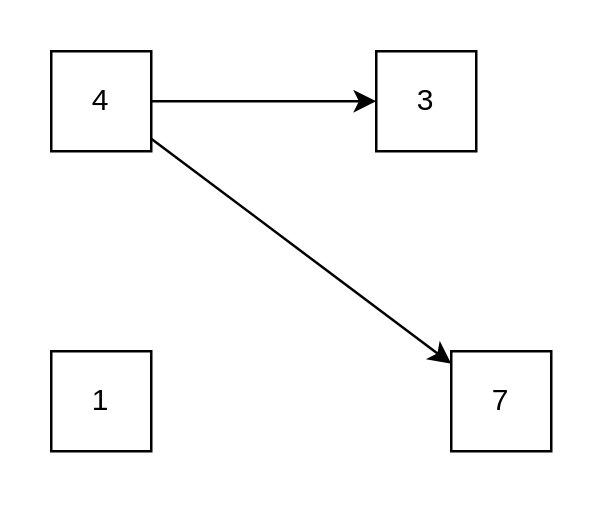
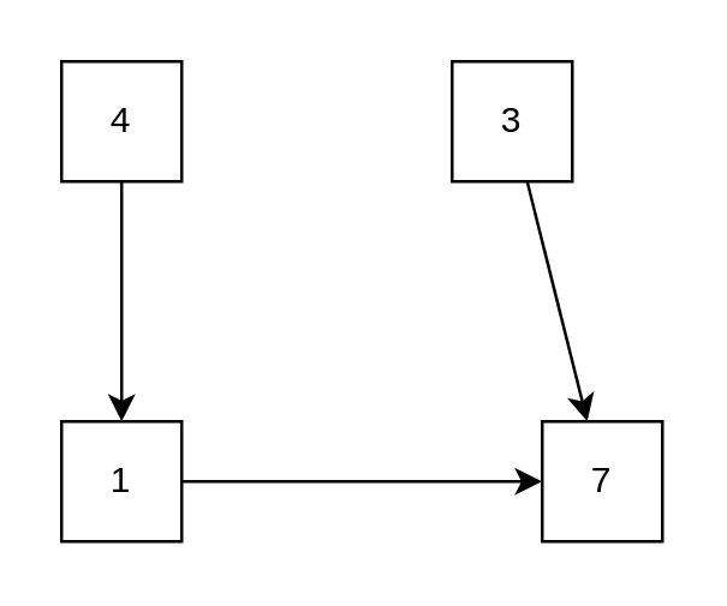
  <mxCell id="0" />
  <mxCell id="1" parent="0" />
- <mxCell id="2" value="" style="edgeStyle=none;rounded=0;orthogonalLoop=1;jettySize=auto;html=1;" edge="1" parent="1" source="4" target="6"><mxGeometry relative="1" as="geometry" /></mxCell>
- <mxCell id="3" value="" style="edgeStyle=none;rounded=0;orthogonalLoop=1;jettySize=auto;html=1;" edge="1" parent="1" source="4" target="7"><mxGeometry relative="1" as="geometry" /></mxCell>
+ <mxCell id="3" value="" style="edgeStyle=none;rounded=0;orthogonalLoop=1;jettySize=auto;html=1;" edge="1" parent="1" source="4" target="9"><mxGeometry relative="1" as="geometry" /></mxCell>
  <mxCell id="4" value="4" style="whiteSpace=wrap;html=1;aspect=fixed;" vertex="1" parent="1"><mxGeometry x="20" y="20" width="40" height="40" as="geometry" /></mxCell>
+ <mxCell id="5" value="" style="edgeStyle=none;rounded=0;orthogonalLoop=1;jettySize=auto;html=1;" edge="1" parent="1" source="6" target="7"><mxGeometry relative="1" as="geometry" /></mxCell>
  <mxCell id="6" value="3" style="whiteSpace=wrap;html=1;aspect=fixed;" vertex="1" parent="1"><mxGeometry x="150" y="20" width="40" height="40" as="geometry" /></mxCell>
  <mxCell id="7" value="7" style="whiteSpace=wrap;html=1;aspect=fixed;" vertex="1" parent="1"><mxGeometry x="180" y="140" width="40" height="40" as="geometry" /></mxCell>
+ <mxCell id="8" value="" style="edgeStyle=none;rounded=0;orthogonalLoop=1;jettySize=auto;html=1;" edge="1" parent="1" source="9" target="7"><mxGeometry relative="1" as="geometry" /></mxCell>
  <mxCell id="9" value="1" style="whiteSpace=wrap;html=1;aspect=fixed;" vertex="1" parent="1"><mxGeometry x="20" y="140" width="40" height="40" as="geometry" /></mxCell>
